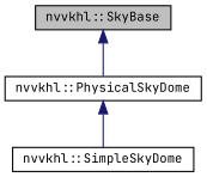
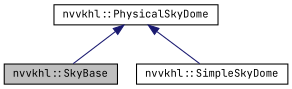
  digraph {
    fontname="JetBrains Mono"
    node [color=black fillcolor=white fontname="JetBrains Mono" fontsize=10 shape=record style=filled]
    edge [color=midnightblue dir=back fontname="JetBrains Mono" fontsize=10 labelfontname=Helvetica labelfontsize=10 style=solid]
    n1 [fillcolor=grey75 fontcolor=black height=0.2 label="nvvkhl::SkyBase" width=0.4]
    n2 [height=0.2 label="nvvkhl::PhysicalSkyDome" width=0.4]
    n3 [height=0.2 label="nvvkhl::SimpleSkyDome" width=0.4]
-   n1 -> n2
+   n2 -> n1
    n2 -> n3
  }
